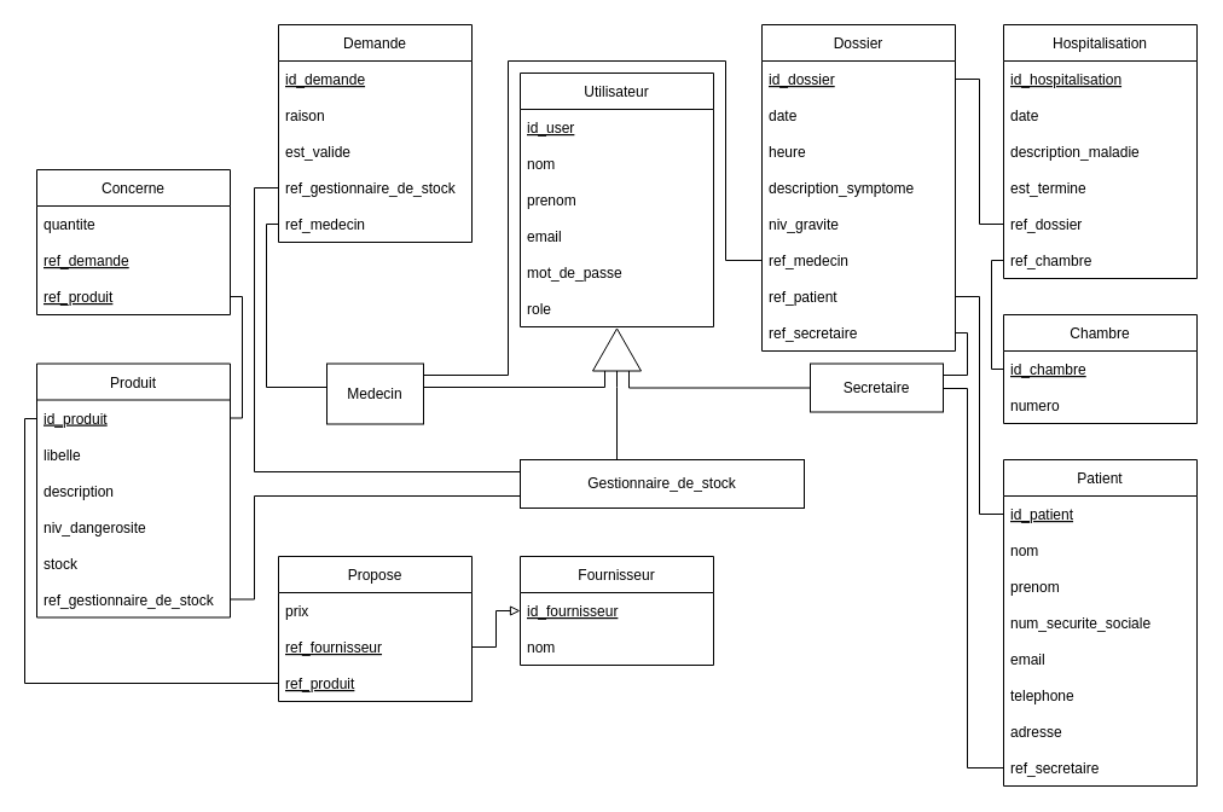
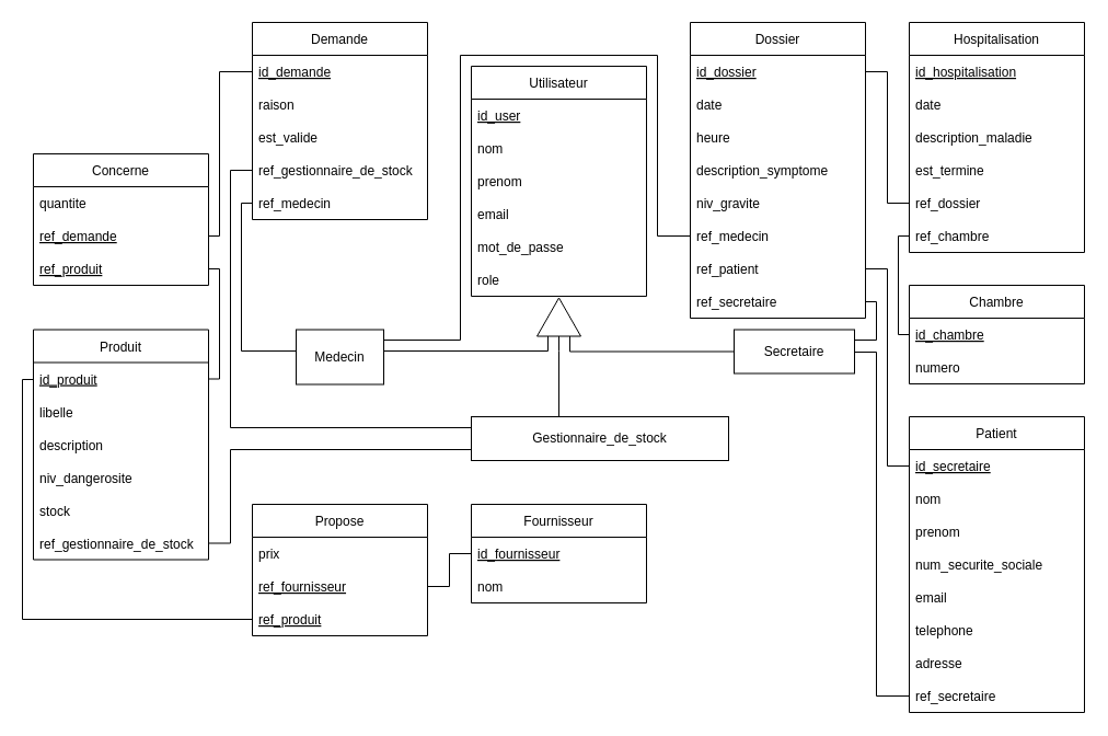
  <mxCell id="0" />
  <mxCell id="1" parent="0" />
  <mxCell id="2" value="Utilisateur" style="swimlane;fontStyle=0;childLayout=stackLayout;horizontal=1;startSize=30;horizontalStack=0;resizeParent=1;resizeParentMax=0;resizeLast=0;collapsible=1;marginBottom=0;" parent="1" vertex="1"><mxGeometry x="430" width="160" height="210" as="geometry" y="60" /></mxCell>
  <mxCell id="3" value="id_user" style="text;strokeColor=none;fillColor=none;align=left;verticalAlign=middle;spacingLeft=4;spacingRight=4;overflow=hidden;points=[[0,0.5],[1,0.5]];portConstraint=eastwest;rotatable=0;fontStyle=4" parent="2" vertex="1"><mxGeometry y="30" width="160" height="30" as="geometry" /></mxCell>
  <mxCell id="4" value="nom" style="text;strokeColor=none;fillColor=none;align=left;verticalAlign=middle;spacingLeft=4;spacingRight=4;overflow=hidden;points=[[0,0.5],[1,0.5]];portConstraint=eastwest;rotatable=0;" parent="2" vertex="1"><mxGeometry y="60" width="160" height="30" as="geometry" /></mxCell>
  <mxCell id="5" value="prenom" style="text;strokeColor=none;fillColor=none;align=left;verticalAlign=middle;spacingLeft=4;spacingRight=4;overflow=hidden;points=[[0,0.5],[1,0.5]];portConstraint=eastwest;rotatable=0;" parent="2" vertex="1"><mxGeometry y="90" width="160" height="30" as="geometry" /></mxCell>
  <mxCell id="6" value="email" style="text;strokeColor=none;fillColor=none;align=left;verticalAlign=middle;spacingLeft=4;spacingRight=4;overflow=hidden;points=[[0,0.5],[1,0.5]];portConstraint=eastwest;rotatable=0;" parent="2" vertex="1"><mxGeometry y="120" width="160" height="30" as="geometry" /></mxCell>
  <mxCell id="7" value="mot_de_passe" style="text;strokeColor=none;fillColor=none;align=left;verticalAlign=middle;spacingLeft=4;spacingRight=4;overflow=hidden;points=[[0,0.5],[1,0.5]];portConstraint=eastwest;rotatable=0;" parent="2" vertex="1"><mxGeometry y="150" width="160" height="30" as="geometry" /></mxCell>
  <mxCell id="8" value="role" style="text;strokeColor=none;fillColor=none;align=left;verticalAlign=middle;spacingLeft=4;spacingRight=4;overflow=hidden;points=[[0,0.5],[1,0.5]];portConstraint=eastwest;rotatable=0;" parent="2" vertex="1"><mxGeometry y="180" width="160" height="30" as="geometry" /></mxCell>
  <mxCell id="9" value="Patient" style="swimlane;fontStyle=0;childLayout=stackLayout;horizontal=1;startSize=30;horizontalStack=0;resizeParent=1;resizeParentMax=0;resizeLast=0;collapsible=1;marginBottom=0;" parent="1" vertex="1"><mxGeometry x="830" y="380" width="160" height="270" as="geometry" /></mxCell>
- <mxCell id="10" value="id_patient" style="text;strokeColor=none;fillColor=none;align=left;verticalAlign=middle;spacingLeft=4;spacingRight=4;overflow=hidden;points=[[0,0.5],[1,0.5]];portConstraint=eastwest;rotatable=0;fontStyle=4" parent="9" vertex="1"><mxGeometry y="30" width="160" height="30" as="geometry" /></mxCell>
+ <mxCell id="10" value="id_secretaire" style="text;strokeColor=none;fillColor=none;align=left;verticalAlign=middle;spacingLeft=4;spacingRight=4;overflow=hidden;points=[[0,0.5],[1,0.5]];portConstraint=eastwest;rotatable=0;fontStyle=4" parent="9" vertex="1"><mxGeometry y="30" width="160" height="30" as="geometry" /></mxCell>
  <mxCell id="11" value="nom" style="text;strokeColor=none;fillColor=none;align=left;verticalAlign=middle;spacingLeft=4;spacingRight=4;overflow=hidden;points=[[0,0.5],[1,0.5]];portConstraint=eastwest;rotatable=0;" parent="9" vertex="1"><mxGeometry y="60" width="160" height="30" as="geometry" /></mxCell>
  <mxCell id="12" value="prenom" style="text;strokeColor=none;fillColor=none;align=left;verticalAlign=middle;spacingLeft=4;spacingRight=4;overflow=hidden;points=[[0,0.5],[1,0.5]];portConstraint=eastwest;rotatable=0;" parent="9" vertex="1"><mxGeometry y="90" width="160" height="30" as="geometry" /></mxCell>
  <mxCell id="13" value="num_securite_sociale" style="text;strokeColor=none;fillColor=none;align=left;verticalAlign=middle;spacingLeft=4;spacingRight=4;overflow=hidden;points=[[0,0.5],[1,0.5]];portConstraint=eastwest;rotatable=0;" parent="9" vertex="1"><mxGeometry y="120" width="160" height="30" as="geometry" /></mxCell>
  <mxCell id="14" value="email" style="text;strokeColor=none;fillColor=none;align=left;verticalAlign=middle;spacingLeft=4;spacingRight=4;overflow=hidden;points=[[0,0.5],[1,0.5]];portConstraint=eastwest;rotatable=0;" parent="9" vertex="1"><mxGeometry y="150" width="160" height="30" as="geometry" /></mxCell>
  <mxCell id="15" value="telephone" style="text;strokeColor=none;fillColor=none;align=left;verticalAlign=middle;spacingLeft=4;spacingRight=4;overflow=hidden;points=[[0,0.5],[1,0.5]];portConstraint=eastwest;rotatable=0;" parent="9" vertex="1"><mxGeometry y="180" width="160" height="30" as="geometry" /></mxCell>
  <mxCell id="16" value="adresse" style="text;strokeColor=none;fillColor=none;align=left;verticalAlign=middle;spacingLeft=4;spacingRight=4;overflow=hidden;points=[[0,0.5],[1,0.5]];portConstraint=eastwest;rotatable=0;" parent="9" vertex="1"><mxGeometry y="210" width="160" height="30" as="geometry" /></mxCell>
  <mxCell id="17" value="ref_secretaire" style="text;strokeColor=none;fillColor=none;align=left;verticalAlign=middle;spacingLeft=4;spacingRight=4;overflow=hidden;points=[[0,0.5],[1,0.5]];portConstraint=eastwest;rotatable=0;" parent="9" vertex="1"><mxGeometry y="240" width="160" height="30" as="geometry" /></mxCell>
  <mxCell id="18" value="Dossier" style="swimlane;fontStyle=0;childLayout=stackLayout;horizontal=1;startSize=30;horizontalStack=0;resizeParent=1;resizeParentMax=0;resizeLast=0;collapsible=1;marginBottom=0;" parent="1" vertex="1"><mxGeometry x="630" y="20" width="160" height="270" as="geometry" /></mxCell>
  <mxCell id="19" value="id_dossier" style="text;strokeColor=none;fillColor=none;align=left;verticalAlign=middle;spacingLeft=4;spacingRight=4;overflow=hidden;points=[[0,0.5],[1,0.5]];portConstraint=eastwest;rotatable=0;fontStyle=4" parent="18" vertex="1"><mxGeometry y="30" width="160" height="30" as="geometry" /></mxCell>
  <mxCell id="20" value="date" style="text;strokeColor=none;fillColor=none;align=left;verticalAlign=middle;spacingLeft=4;spacingRight=4;overflow=hidden;points=[[0,0.5],[1,0.5]];portConstraint=eastwest;rotatable=0;" parent="18" vertex="1"><mxGeometry y="60" width="160" height="30" as="geometry" /></mxCell>
  <mxCell id="21" value="heure" style="text;strokeColor=none;fillColor=none;align=left;verticalAlign=middle;spacingLeft=4;spacingRight=4;overflow=hidden;points=[[0,0.5],[1,0.5]];portConstraint=eastwest;rotatable=0;" parent="18" vertex="1"><mxGeometry y="90" width="160" height="30" as="geometry" /></mxCell>
  <mxCell id="22" value="description_symptome" style="text;strokeColor=none;fillColor=none;align=left;verticalAlign=middle;spacingLeft=4;spacingRight=4;overflow=hidden;points=[[0,0.5],[1,0.5]];portConstraint=eastwest;rotatable=0;" parent="18" vertex="1"><mxGeometry y="120" width="160" height="30" as="geometry" /></mxCell>
  <mxCell id="23" value="niv_gravite" style="text;strokeColor=none;fillColor=none;align=left;verticalAlign=middle;spacingLeft=4;spacingRight=4;overflow=hidden;points=[[0,0.5],[1,0.5]];portConstraint=eastwest;rotatable=0;" parent="18" vertex="1"><mxGeometry y="150" width="160" height="30" as="geometry" /></mxCell>
  <mxCell id="24" value="ref_medecin" style="text;strokeColor=none;fillColor=none;align=left;verticalAlign=middle;spacingLeft=4;spacingRight=4;overflow=hidden;points=[[0,0.5],[1,0.5]];portConstraint=eastwest;rotatable=0;" parent="18" vertex="1"><mxGeometry y="180" width="160" height="30" as="geometry" /></mxCell>
  <mxCell id="25" value="ref_patient" style="text;strokeColor=none;fillColor=none;align=left;verticalAlign=middle;spacingLeft=4;spacingRight=4;overflow=hidden;points=[[0,0.5],[1,0.5]];portConstraint=eastwest;rotatable=0;" parent="18" vertex="1"><mxGeometry y="210" width="160" height="30" as="geometry" /></mxCell>
  <mxCell id="26" value="ref_secretaire" style="text;strokeColor=none;fillColor=none;align=left;verticalAlign=middle;spacingLeft=4;spacingRight=4;overflow=hidden;points=[[0,0.5],[1,0.5]];portConstraint=eastwest;rotatable=0;" parent="18" vertex="1"><mxGeometry y="240" width="160" height="30" as="geometry" /></mxCell>
  <mxCell id="27" value="Hospitalisation" style="swimlane;fontStyle=0;childLayout=stackLayout;horizontal=1;startSize=30;horizontalStack=0;resizeParent=1;resizeParentMax=0;resizeLast=0;collapsible=1;marginBottom=0;" parent="1" vertex="1"><mxGeometry x="830" y="20" width="160" height="210" as="geometry" /></mxCell>
  <mxCell id="28" value="id_hospitalisation" style="text;strokeColor=none;fillColor=none;align=left;verticalAlign=middle;spacingLeft=4;spacingRight=4;overflow=hidden;points=[[0,0.5],[1,0.5]];portConstraint=eastwest;rotatable=0;fontStyle=4" parent="27" vertex="1"><mxGeometry y="30" width="160" height="30" as="geometry" /></mxCell>
  <mxCell id="29" value="date" style="text;strokeColor=none;fillColor=none;align=left;verticalAlign=middle;spacingLeft=4;spacingRight=4;overflow=hidden;points=[[0,0.5],[1,0.5]];portConstraint=eastwest;rotatable=0;" parent="27" vertex="1"><mxGeometry y="60" width="160" height="30" as="geometry" /></mxCell>
  <mxCell id="30" value="description_maladie" style="text;strokeColor=none;fillColor=none;align=left;verticalAlign=middle;spacingLeft=4;spacingRight=4;overflow=hidden;points=[[0,0.5],[1,0.5]];portConstraint=eastwest;rotatable=0;" parent="27" vertex="1"><mxGeometry y="90" width="160" height="30" as="geometry" /></mxCell>
  <mxCell id="31" value="est_termine" style="text;strokeColor=none;fillColor=none;align=left;verticalAlign=middle;spacingLeft=4;spacingRight=4;overflow=hidden;points=[[0,0.5],[1,0.5]];portConstraint=eastwest;rotatable=0;" parent="27" vertex="1"><mxGeometry y="120" width="160" height="30" as="geometry" /></mxCell>
  <mxCell id="32" value="ref_dossier" style="text;strokeColor=none;fillColor=none;align=left;verticalAlign=middle;spacingLeft=4;spacingRight=4;overflow=hidden;points=[[0,0.5],[1,0.5]];portConstraint=eastwest;rotatable=0;" parent="27" vertex="1"><mxGeometry y="150" width="160" height="30" as="geometry" /></mxCell>
  <mxCell id="33" value="ref_chambre" style="text;strokeColor=none;fillColor=none;align=left;verticalAlign=middle;spacingLeft=4;spacingRight=4;overflow=hidden;points=[[0,0.5],[1,0.5]];portConstraint=eastwest;rotatable=0;" parent="27" vertex="1"><mxGeometry y="180" width="160" height="30" as="geometry" /></mxCell>
  <mxCell id="34" value="Chambre" style="swimlane;fontStyle=0;childLayout=stackLayout;horizontal=1;startSize=30;horizontalStack=0;resizeParent=1;resizeParentMax=0;resizeLast=0;collapsible=1;marginBottom=0;" parent="1" vertex="1"><mxGeometry x="830" y="260" width="160" height="90" as="geometry" /></mxCell>
  <mxCell id="35" value="id_chambre" style="text;strokeColor=none;fillColor=none;align=left;verticalAlign=middle;spacingLeft=4;spacingRight=4;overflow=hidden;points=[[0,0.5],[1,0.5]];portConstraint=eastwest;rotatable=0;fontStyle=4" parent="34" vertex="1"><mxGeometry y="30" width="160" height="30" as="geometry" /></mxCell>
  <mxCell id="36" value="numero" style="text;strokeColor=none;fillColor=none;align=left;verticalAlign=middle;spacingLeft=4;spacingRight=4;overflow=hidden;points=[[0,0.5],[1,0.5]];portConstraint=eastwest;rotatable=0;" parent="34" vertex="1"><mxGeometry y="60" width="160" height="30" as="geometry" /></mxCell>
  <mxCell id="37" value="Demande" style="swimlane;fontStyle=0;childLayout=stackLayout;horizontal=1;startSize=30;horizontalStack=0;resizeParent=1;resizeParentMax=0;resizeLast=0;collapsible=1;marginBottom=0;" parent="1" vertex="1"><mxGeometry x="230" y="20" width="160" height="180" as="geometry" /></mxCell>
  <mxCell id="38" value="id_demande" style="text;strokeColor=none;fillColor=none;align=left;verticalAlign=middle;spacingLeft=4;spacingRight=4;overflow=hidden;points=[[0,0.5],[1,0.5]];portConstraint=eastwest;rotatable=0;fontStyle=4" parent="37" vertex="1"><mxGeometry y="30" width="160" height="30" as="geometry" /></mxCell>
  <mxCell id="39" value="raison" style="text;strokeColor=none;fillColor=none;align=left;verticalAlign=middle;spacingLeft=4;spacingRight=4;overflow=hidden;points=[[0,0.5],[1,0.5]];portConstraint=eastwest;rotatable=0;" parent="37" vertex="1"><mxGeometry y="60" width="160" height="30" as="geometry" /></mxCell>
  <mxCell id="40" value="est_valide" style="text;strokeColor=none;fillColor=none;align=left;verticalAlign=middle;spacingLeft=4;spacingRight=4;overflow=hidden;points=[[0,0.5],[1,0.5]];portConstraint=eastwest;rotatable=0;" parent="37" vertex="1"><mxGeometry y="90" width="160" height="30" as="geometry" /></mxCell>
  <mxCell id="41" value="ref_gestionnaire_de_stock" style="text;strokeColor=none;fillColor=none;align=left;verticalAlign=middle;spacingLeft=4;spacingRight=4;overflow=hidden;points=[[0,0.5],[1,0.5]];portConstraint=eastwest;rotatable=0;" parent="37" vertex="1"><mxGeometry y="120" width="160" height="30" as="geometry" /></mxCell>
  <mxCell id="42" value="ref_medecin" style="text;strokeColor=none;fillColor=none;align=left;verticalAlign=middle;spacingLeft=4;spacingRight=4;overflow=hidden;points=[[0,0.5],[1,0.5]];portConstraint=eastwest;rotatable=0;" parent="37" vertex="1"><mxGeometry y="150" width="160" height="30" as="geometry" /></mxCell>
  <mxCell id="43" value="Produit" style="swimlane;fontStyle=0;childLayout=stackLayout;horizontal=1;startSize=30;horizontalStack=0;resizeParent=1;resizeParentMax=0;resizeLast=0;collapsible=1;marginBottom=0;" parent="1" vertex="1"><mxGeometry x="30" y="300.5" width="160" height="210" as="geometry" /></mxCell>
  <mxCell id="44" value="id_produit" style="text;strokeColor=none;fillColor=none;align=left;verticalAlign=middle;spacingLeft=4;spacingRight=4;overflow=hidden;points=[[0,0.5],[1,0.5]];portConstraint=eastwest;rotatable=0;fontStyle=4" parent="43" vertex="1"><mxGeometry y="30" width="160" height="30" as="geometry" /></mxCell>
  <mxCell id="45" value="libelle" style="text;strokeColor=none;fillColor=none;align=left;verticalAlign=middle;spacingLeft=4;spacingRight=4;overflow=hidden;points=[[0,0.5],[1,0.5]];portConstraint=eastwest;rotatable=0;" parent="43" vertex="1"><mxGeometry y="60" width="160" height="30" as="geometry" /></mxCell>
  <mxCell id="46" value="description" style="text;strokeColor=none;fillColor=none;align=left;verticalAlign=middle;spacingLeft=4;spacingRight=4;overflow=hidden;points=[[0,0.5],[1,0.5]];portConstraint=eastwest;rotatable=0;" parent="43" vertex="1"><mxGeometry y="90" width="160" height="30" as="geometry" /></mxCell>
  <mxCell id="47" value="niv_dangerosite" style="text;strokeColor=none;fillColor=none;align=left;verticalAlign=middle;spacingLeft=4;spacingRight=4;overflow=hidden;points=[[0,0.5],[1,0.5]];portConstraint=eastwest;rotatable=0;" parent="43" vertex="1"><mxGeometry y="120" width="160" height="30" as="geometry" /></mxCell>
  <mxCell id="48" value="stock" style="text;strokeColor=none;fillColor=none;align=left;verticalAlign=middle;spacingLeft=4;spacingRight=4;overflow=hidden;points=[[0,0.5],[1,0.5]];portConstraint=eastwest;rotatable=0;" parent="43" vertex="1"><mxGeometry y="150" width="160" height="30" as="geometry" /></mxCell>
  <mxCell id="49" value="ref_gestionnaire_de_stock" style="text;strokeColor=none;fillColor=none;align=left;verticalAlign=middle;spacingLeft=4;spacingRight=4;overflow=hidden;points=[[0,0.5],[1,0.5]];portConstraint=eastwest;rotatable=0;" parent="43" vertex="1"><mxGeometry y="180" width="160" height="30" as="geometry" /></mxCell>
  <mxCell id="50" value="" style="triangle;whiteSpace=wrap;html=1;rotation=-90;" parent="1" vertex="1"><mxGeometry x="492.5" y="269" width="35" height="40" as="geometry" /></mxCell>
  <mxCell id="51" style="edgeStyle=orthogonalEdgeStyle;rounded=0;orthogonalLoop=1;jettySize=auto;html=1;entryX=0;entryY=0.25;entryDx=0;entryDy=0;endArrow=none;endFill=0;" parent="1" source="53" target="50" edge="1"><mxGeometry relative="1" as="geometry"><Array as="points"><mxPoint x="500" y="320" /></Array></mxGeometry></mxCell>
  <mxCell id="52" style="edgeStyle=orthogonalEdgeStyle;rounded=0;orthogonalLoop=1;jettySize=auto;html=1;endArrow=none;endFill=0;" edge="1" parent="1" source="53" target="42"><mxGeometry relative="1" as="geometry"><Array as="points"><mxPoint x="220" y="320" /><mxPoint x="220" y="185" /></Array></mxGeometry></mxCell>
  <mxCell id="53" value="Medecin" style="rounded=0;whiteSpace=wrap;html=1;" parent="1" vertex="1"><mxGeometry x="270" y="300.5" width="80" height="50" as="geometry" /></mxCell>
  <mxCell id="54" style="edgeStyle=orthogonalEdgeStyle;rounded=0;orthogonalLoop=1;jettySize=auto;html=1;entryX=0;entryY=0.75;entryDx=0;entryDy=0;endArrow=none;endFill=0;" parent="1" source="55" target="50" edge="1"><mxGeometry relative="1" as="geometry"><Array as="points"><mxPoint x="520" y="320" /></Array></mxGeometry></mxCell>
  <mxCell id="55" value="Secretaire" style="rounded=0;whiteSpace=wrap;html=1;" parent="1" vertex="1"><mxGeometry x="670" y="300.5" width="110" height="40" as="geometry" /></mxCell>
  <mxCell id="56" style="edgeStyle=orthogonalEdgeStyle;rounded=0;orthogonalLoop=1;jettySize=auto;html=1;entryX=0;entryY=0.5;entryDx=0;entryDy=0;endArrow=none;endFill=0;" parent="1" source="58" target="50" edge="1"><mxGeometry relative="1" as="geometry"><Array as="points"><mxPoint x="510" y="320" /><mxPoint x="510" y="320" /></Array></mxGeometry></mxCell>
  <mxCell id="57" style="edgeStyle=orthogonalEdgeStyle;rounded=0;orthogonalLoop=1;jettySize=auto;html=1;endArrow=none;endFill=0;" edge="1" parent="1" source="58" target="41"><mxGeometry relative="1" as="geometry"><Array as="points"><mxPoint x="210" y="390" /><mxPoint x="210" y="155" /></Array></mxGeometry></mxCell>
  <mxCell id="58" value="Gestionnaire_de_stock" style="rounded=0;whiteSpace=wrap;html=1;" parent="1" vertex="1"><mxGeometry x="430" y="380" width="235" height="40" as="geometry" /></mxCell>
  <mxCell id="59" value="Fournisseur" style="swimlane;fontStyle=0;childLayout=stackLayout;horizontal=1;startSize=30;horizontalStack=0;resizeParent=1;resizeParentMax=0;resizeLast=0;collapsible=1;marginBottom=0;" parent="1" vertex="1"><mxGeometry x="430" y="460" width="160" height="90" as="geometry" /></mxCell>
  <mxCell id="60" value="id_fournisseur" style="text;strokeColor=none;fillColor=none;align=left;verticalAlign=middle;spacingLeft=4;spacingRight=4;overflow=hidden;points=[[0,0.5],[1,0.5]];portConstraint=eastwest;rotatable=0;fontStyle=4" parent="59" vertex="1"><mxGeometry y="30" width="160" height="30" as="geometry" /></mxCell>
  <mxCell id="61" value="nom" style="text;strokeColor=none;fillColor=none;align=left;verticalAlign=middle;spacingLeft=4;spacingRight=4;overflow=hidden;points=[[0,0.5],[1,0.5]];portConstraint=eastwest;rotatable=0;" parent="59" vertex="1"><mxGeometry y="60" width="160" height="30" as="geometry" /></mxCell>
  <mxCell id="62" style="edgeStyle=orthogonalEdgeStyle;rounded=0;orthogonalLoop=1;jettySize=auto;html=1;endArrow=none;endFill=0;" parent="1" source="19" target="32" edge="1"><mxGeometry relative="1" as="geometry"><Array as="points"><mxPoint x="810" y="65" /><mxPoint x="810" y="185" /></Array></mxGeometry></mxCell>
  <mxCell id="63" style="edgeStyle=orthogonalEdgeStyle;rounded=0;orthogonalLoop=1;jettySize=auto;html=1;endArrow=none;endFill=0;" parent="1" source="26" target="55" edge="1"><mxGeometry relative="1" as="geometry"><Array as="points"><mxPoint x="800" y="275" /><mxPoint x="800" y="310" /></Array></mxGeometry></mxCell>
  <mxCell id="64" style="edgeStyle=orthogonalEdgeStyle;rounded=0;orthogonalLoop=1;jettySize=auto;html=1;endArrow=none;endFill=0;" parent="1" source="24" target="53" edge="1"><mxGeometry relative="1" as="geometry"><Array as="points"><mxPoint x="600" y="215" /><mxPoint x="600" y="50" /><mxPoint x="420" y="50" /><mxPoint x="420" y="310" /></Array></mxGeometry></mxCell>
  <mxCell id="65" value="Concerne" style="swimlane;fontStyle=0;childLayout=stackLayout;horizontal=1;startSize=30;horizontalStack=0;resizeParent=1;resizeParentMax=0;resizeLast=0;collapsible=1;marginBottom=0;" vertex="1" parent="1"><mxGeometry x="30" y="140" width="160" height="120" as="geometry" /></mxCell>
  <mxCell id="66" value="quantite" style="text;strokeColor=none;fillColor=none;align=left;verticalAlign=middle;spacingLeft=4;spacingRight=4;overflow=hidden;points=[[0,0.5],[1,0.5]];portConstraint=eastwest;rotatable=0;" vertex="1" parent="65"><mxGeometry y="30" width="160" height="30" as="geometry" /></mxCell>
  <mxCell id="67" value="ref_demande" style="text;strokeColor=none;fillColor=none;align=left;verticalAlign=middle;spacingLeft=4;spacingRight=4;overflow=hidden;points=[[0,0.5],[1,0.5]];portConstraint=eastwest;rotatable=0;fontStyle=4" vertex="1" parent="65"><mxGeometry y="60" width="160" height="30" as="geometry" /></mxCell>
  <mxCell id="68" value="ref_produit" style="text;strokeColor=none;fillColor=none;align=left;verticalAlign=middle;spacingLeft=4;spacingRight=4;overflow=hidden;points=[[0,0.5],[1,0.5]];portConstraint=eastwest;rotatable=0;fontStyle=4" vertex="1" parent="65"><mxGeometry y="90" width="160" height="30" as="geometry" /></mxCell>
  <mxCell id="69" style="edgeStyle=orthogonalEdgeStyle;rounded=0;orthogonalLoop=1;jettySize=auto;html=1;endArrow=none;endFill=0;" edge="1" parent="1" source="44" target="68"><mxGeometry relative="1" as="geometry"><Array as="points"><mxPoint x="200" y="346" /><mxPoint x="200" y="245" /></Array></mxGeometry></mxCell>
  <mxCell id="70" value="Propose" style="swimlane;fontStyle=0;childLayout=stackLayout;horizontal=1;startSize=30;horizontalStack=0;resizeParent=1;resizeParentMax=0;resizeLast=0;collapsible=1;marginBottom=0;" vertex="1" parent="1"><mxGeometry x="230" y="460" width="160" height="120" as="geometry" /></mxCell>
  <mxCell id="71" value="prix" style="text;strokeColor=none;fillColor=none;align=left;verticalAlign=middle;spacingLeft=4;spacingRight=4;overflow=hidden;points=[[0,0.5],[1,0.5]];portConstraint=eastwest;rotatable=0;" vertex="1" parent="70"><mxGeometry y="30" width="160" height="30" as="geometry" /></mxCell>
  <mxCell id="72" value="ref_fournisseur" style="text;strokeColor=none;fillColor=none;align=left;verticalAlign=middle;spacingLeft=4;spacingRight=4;overflow=hidden;points=[[0,0.5],[1,0.5]];portConstraint=eastwest;rotatable=0;fontStyle=4" vertex="1" parent="70"><mxGeometry y="60" width="160" height="30" as="geometry" /></mxCell>
  <mxCell id="73" value="ref_produit" style="text;strokeColor=none;fillColor=none;align=left;verticalAlign=middle;spacingLeft=4;spacingRight=4;overflow=hidden;points=[[0,0.5],[1,0.5]];portConstraint=eastwest;rotatable=0;fontStyle=4" vertex="1" parent="70"><mxGeometry y="90" width="160" height="30" as="geometry" /></mxCell>
  <mxCell id="74" style="edgeStyle=orthogonalEdgeStyle;rounded=0;orthogonalLoop=1;jettySize=auto;html=1;endArrow=none;endFill=0;" edge="1" parent="1" source="73" target="44"><mxGeometry relative="1" as="geometry"><Array as="points"><mxPoint x="20" y="565" /><mxPoint x="20" y="346" /></Array></mxGeometry></mxCell>
- <mxCell id="75" style="edgeStyle=orthogonalEdgeStyle;rounded=0;orthogonalLoop=1;jettySize=auto;html=1;endArrow=block;endFill=0;" edge="1" parent="1" source="72" target="60"><mxGeometry relative="1" as="geometry" /></mxCell>
+ <mxCell id="75" style="edgeStyle=orthogonalEdgeStyle;rounded=0;orthogonalLoop=1;jettySize=auto;html=1;endArrow=none;endFill=0;" edge="1" parent="1" source="72" target="60"><mxGeometry relative="1" as="geometry" /></mxCell>
  <mxCell id="76" style="edgeStyle=orthogonalEdgeStyle;rounded=0;orthogonalLoop=1;jettySize=auto;html=1;endArrow=none;endFill=0;" edge="1" parent="1" source="10" target="25"><mxGeometry relative="1" as="geometry"><Array as="points"><mxPoint x="810" y="425" /><mxPoint x="810" y="245" /></Array></mxGeometry></mxCell>
  <mxCell id="77" style="edgeStyle=orthogonalEdgeStyle;rounded=0;orthogonalLoop=1;jettySize=auto;html=1;endArrow=none;endFill=0;" edge="1" parent="1" source="33" target="35"><mxGeometry relative="1" as="geometry"><Array as="points"><mxPoint x="820" y="215" /><mxPoint x="820" y="305" /></Array></mxGeometry></mxCell>
  <mxCell id="78" style="edgeStyle=orthogonalEdgeStyle;rounded=0;orthogonalLoop=1;jettySize=auto;html=1;endArrow=none;endFill=0;" edge="1" parent="1" source="17" target="55"><mxGeometry relative="1" as="geometry"><Array as="points"><mxPoint x="800" y="635" /><mxPoint x="800" y="321" /></Array></mxGeometry></mxCell>
  <mxCell id="79" style="edgeStyle=orthogonalEdgeStyle;rounded=0;orthogonalLoop=1;jettySize=auto;html=1;endArrow=none;endFill=0;" edge="1" parent="1" source="49" target="58"><mxGeometry relative="1" as="geometry"><Array as="points"><mxPoint x="210" y="496" /><mxPoint x="210" y="410" /></Array></mxGeometry></mxCell>
+ <mxCell id="80" style="edgeStyle=orthogonalEdgeStyle;rounded=0;orthogonalLoop=1;jettySize=auto;html=1;endArrow=none;endFill=0;" edge="1" parent="1" source="67" target="38"><mxGeometry relative="1" as="geometry"><Array as="points"><mxPoint x="200" y="215" /><mxPoint x="200" y="65" /></Array></mxGeometry></mxCell>
